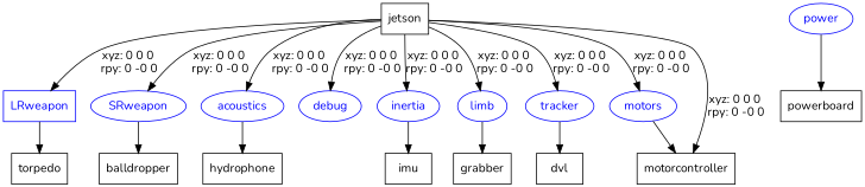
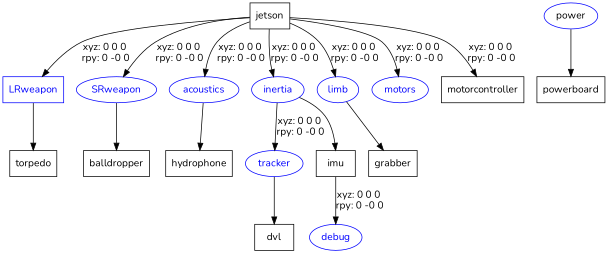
  digraph {
    fontname=Nunito
    node [fontname=Nunito shape=box]
    edge [fontname=Nunito]
    n1 [label=jetson]
    LRweapon [color=blue fontcolor=blue]
    SRweapon [color=blue fontcolor=blue shape=ellipse]
    acoustics [color=blue fontcolor=blue shape=ellipse]
    debug [color=blue fontcolor=blue shape=ellipse]
    inertia [color=blue fontcolor=blue shape=ellipse]
    limb [color=blue fontcolor=blue shape=ellipse]
    motors [color=blue fontcolor=blue shape=ellipse]
    tracker [color=blue fontcolor=blue shape=ellipse]
    n10 [label=motorcontroller]
    n11 [label=torpedo]
    n12 [label=balldropper]
    n13 [label=hydrophone]
    n14 [label=imu]
    n15 [label=grabber]
-   power [color=blue fontcolor=blue shape=ellipse]
+   power [color=blue fontcolor=black shape=ellipse]
    n17 [label=powerboard]
    n18 [label=dvl]
    n1 -> LRweapon [label="xyz: 0 0 0 \nrpy: 0 -0 0"]
    n1 -> SRweapon [label="xyz: 0 0 0 \nrpy: 0 -0 0"]
    n1 -> acoustics [label="xyz: 0 0 0 \nrpy: 0 -0 0"]
-   n1 -> debug [label="xyz: 0 0 0 \nrpy: 0 -0 0"]
+   n14 -> debug [label="xyz: 0 0 0 \nrpy: 0 -0 0"]
    n1 -> inertia [label="xyz: 0 0 0 \nrpy: 0 -0 0"]
    n1 -> limb [label="xyz: 0 0 0 \nrpy: 0 -0 0"]
    n1 -> motors [label="xyz: 0 0 0 \nrpy: 0 -0 0"]
-   n1 -> tracker [label="xyz: 0 0 0 \nrpy: 0 -0 0"]
+   inertia -> tracker [label="xyz: 0 0 0 \nrpy: 0 -0 0"]
    n1 -> n10 [label="xyz: 0 0 0 \nrpy: 0 -0 0"]
    LRweapon -> n11
    SRweapon -> n12
    acoustics -> n13
    inertia -> n14
    limb -> n15
-   motors -> n10
    tracker -> n18
    power -> n17
  }
